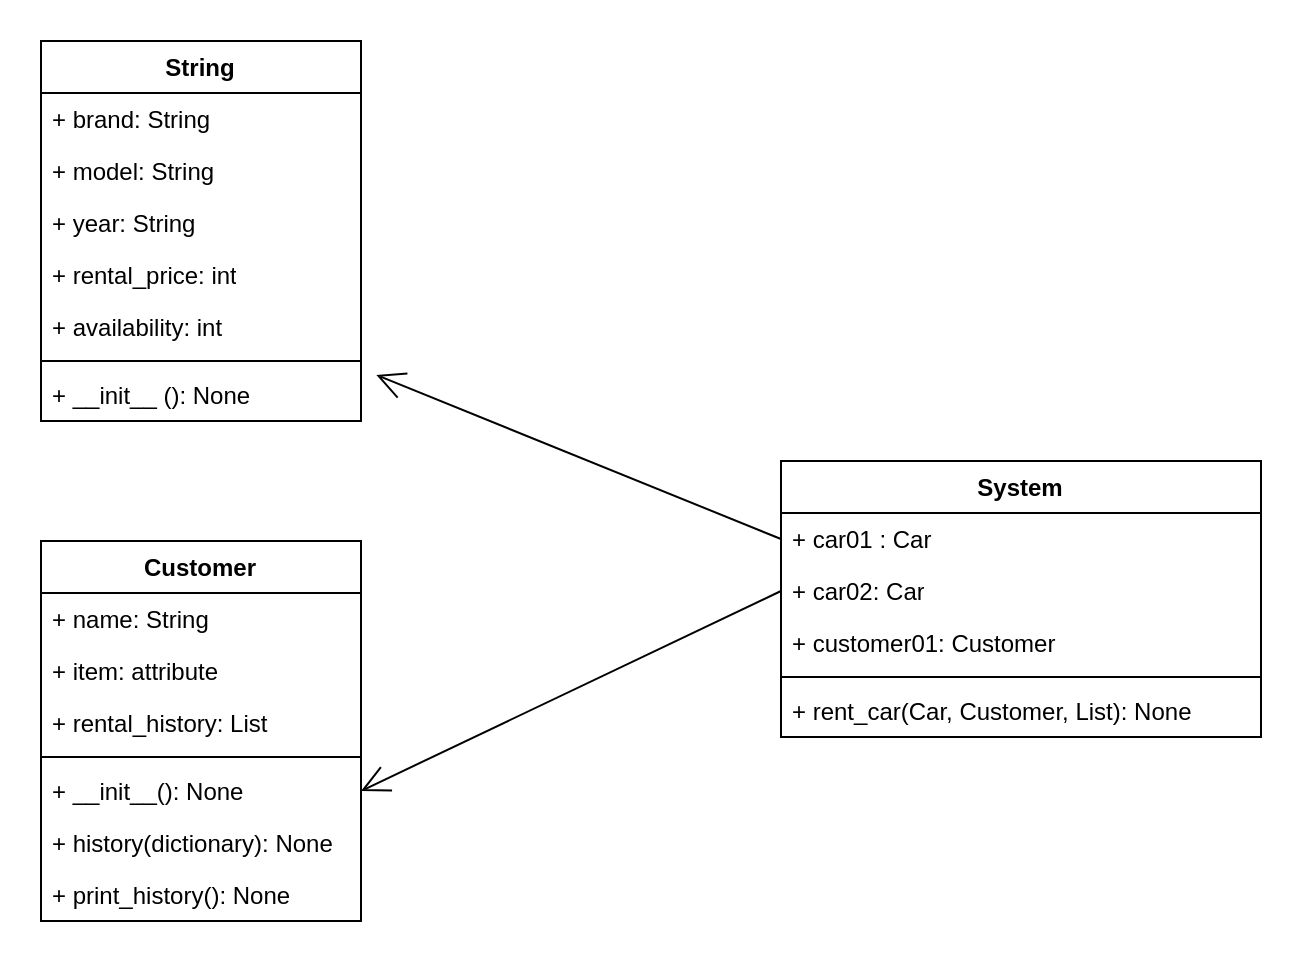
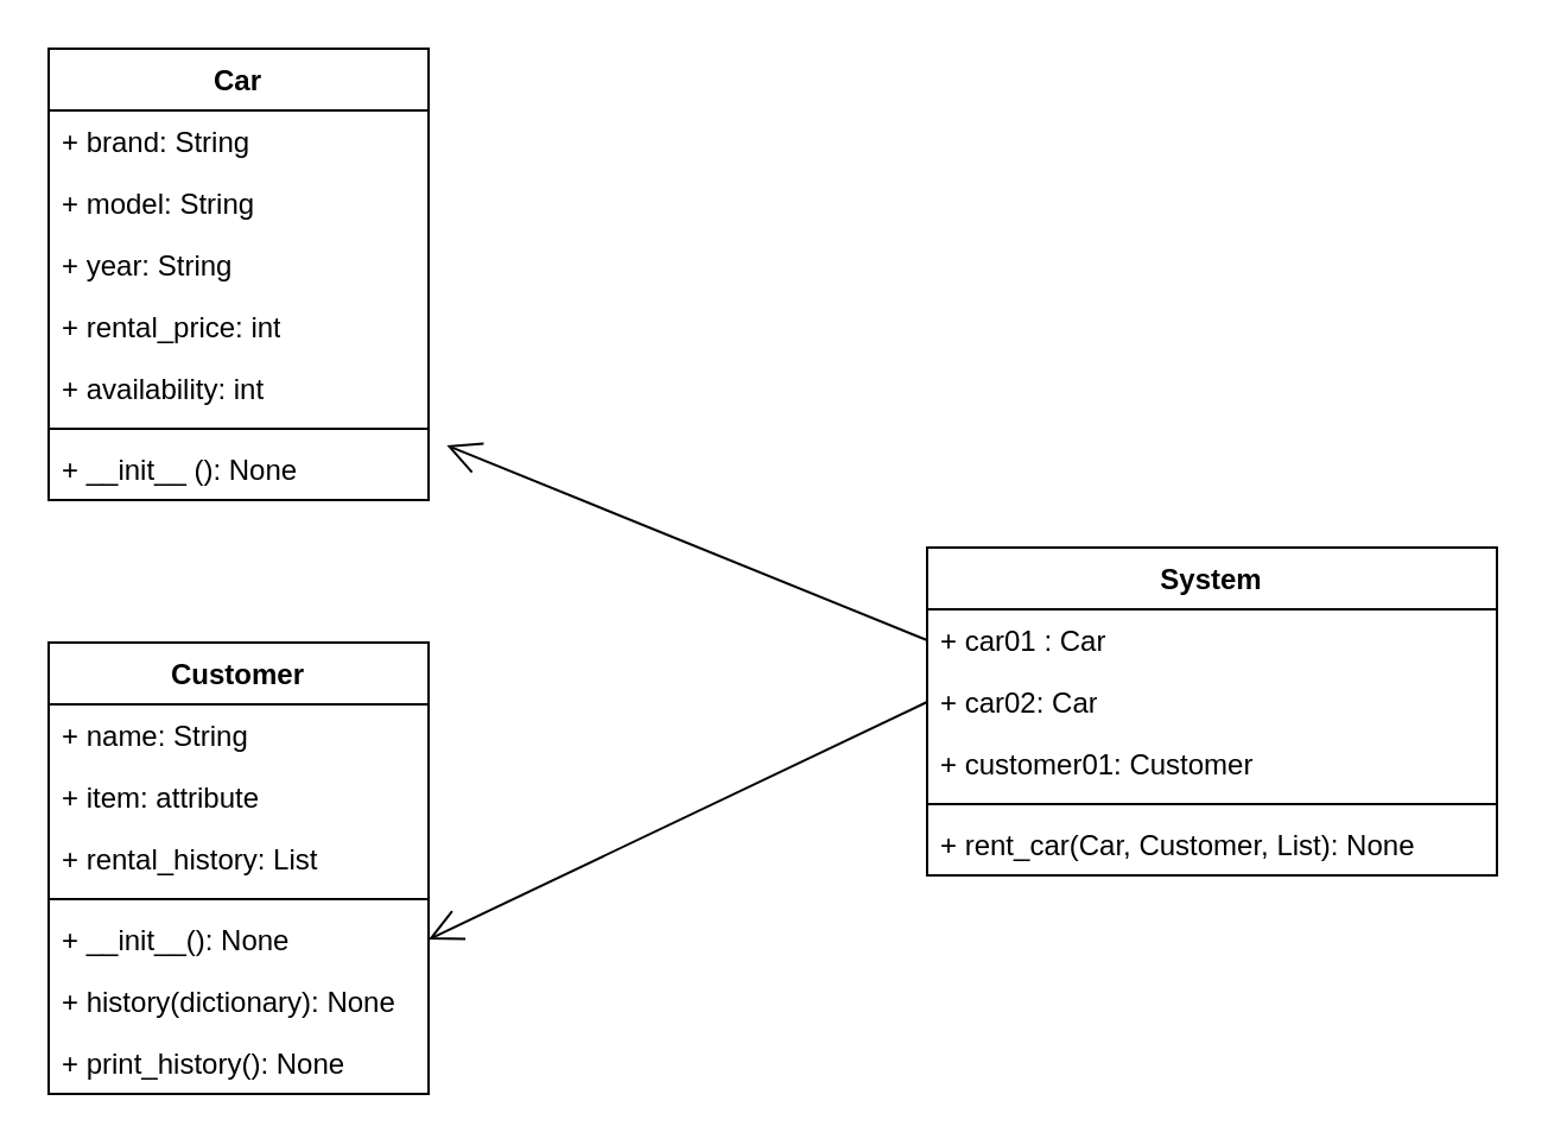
  <mxCell id="0" />
  <mxCell id="1" parent="0" />
- <mxCell id="2" value="String" style="swimlane;fontStyle=1;align=center;verticalAlign=top;childLayout=stackLayout;horizontal=1;startSize=26;horizontalStack=0;resizeParent=1;resizeParentMax=0;resizeLast=0;collapsible=1;marginBottom=0;whiteSpace=wrap;html=1;" vertex="1" parent="1"><mxGeometry x="20" y="20" width="160" height="190" as="geometry" /></mxCell>
+ <mxCell id="2" value="Car" style="swimlane;fontStyle=1;align=center;verticalAlign=top;childLayout=stackLayout;horizontal=1;startSize=26;horizontalStack=0;resizeParent=1;resizeParentMax=0;resizeLast=0;collapsible=1;marginBottom=0;whiteSpace=wrap;html=1;" vertex="1" parent="1"><mxGeometry x="20" y="20" width="160" height="190" as="geometry" /></mxCell>
  <mxCell id="3" value="+ brand: String" style="text;strokeColor=none;fillColor=none;align=left;verticalAlign=top;spacingLeft=4;spacingRight=4;overflow=hidden;rotatable=0;points=[[0,0.5],[1,0.5]];portConstraint=eastwest;whiteSpace=wrap;html=1;" vertex="1" parent="2"><mxGeometry y="26" width="160" height="26" as="geometry" /></mxCell>
  <mxCell id="4" value="+ model: String" style="text;strokeColor=none;fillColor=none;align=left;verticalAlign=top;spacingLeft=4;spacingRight=4;overflow=hidden;rotatable=0;points=[[0,0.5],[1,0.5]];portConstraint=eastwest;whiteSpace=wrap;html=1;" vertex="1" parent="2"><mxGeometry y="52" width="160" height="26" as="geometry" /></mxCell>
  <mxCell id="5" value="+ year: String" style="text;strokeColor=none;fillColor=none;align=left;verticalAlign=top;spacingLeft=4;spacingRight=4;overflow=hidden;rotatable=0;points=[[0,0.5],[1,0.5]];portConstraint=eastwest;whiteSpace=wrap;html=1;" vertex="1" parent="2"><mxGeometry y="78" width="160" height="26" as="geometry" /></mxCell>
  <mxCell id="6" value="+ rental_price: int" style="text;strokeColor=none;fillColor=none;align=left;verticalAlign=top;spacingLeft=4;spacingRight=4;overflow=hidden;rotatable=0;points=[[0,0.5],[1,0.5]];portConstraint=eastwest;whiteSpace=wrap;html=1;" vertex="1" parent="2"><mxGeometry y="104" width="160" height="26" as="geometry" /></mxCell>
  <mxCell id="7" value="+ availability: int" style="text;strokeColor=none;fillColor=none;align=left;verticalAlign=top;spacingLeft=4;spacingRight=4;overflow=hidden;rotatable=0;points=[[0,0.5],[1,0.5]];portConstraint=eastwest;whiteSpace=wrap;html=1;" vertex="1" parent="2"><mxGeometry y="130" width="160" height="26" as="geometry" /></mxCell>
  <mxCell id="8" value="" style="line;strokeWidth=1;fillColor=none;align=left;verticalAlign=middle;spacingTop=-1;spacingLeft=3;spacingRight=3;rotatable=0;labelPosition=right;points=[];portConstraint=eastwest;strokeColor=inherit;" vertex="1" parent="2"><mxGeometry y="156" width="160" height="8" as="geometry" /></mxCell>
  <mxCell id="9" value="+ __init__ (): None" style="text;strokeColor=none;fillColor=none;align=left;verticalAlign=top;spacingLeft=4;spacingRight=4;overflow=hidden;rotatable=0;points=[[0,0.5],[1,0.5]];portConstraint=eastwest;whiteSpace=wrap;html=1;" vertex="1" parent="2"><mxGeometry y="164" width="160" height="26" as="geometry" /></mxCell>
  <mxCell id="10" value="Customer" style="swimlane;fontStyle=1;align=center;verticalAlign=top;childLayout=stackLayout;horizontal=1;startSize=26;horizontalStack=0;resizeParent=1;resizeParentMax=0;resizeLast=0;collapsible=1;marginBottom=0;whiteSpace=wrap;html=1;" vertex="1" parent="1"><mxGeometry x="20" y="270" width="160" height="190" as="geometry" /></mxCell>
  <mxCell id="11" value="+ name: String" style="text;strokeColor=none;fillColor=none;align=left;verticalAlign=top;spacingLeft=4;spacingRight=4;overflow=hidden;rotatable=0;points=[[0,0.5],[1,0.5]];portConstraint=eastwest;whiteSpace=wrap;html=1;" vertex="1" parent="10"><mxGeometry y="26" width="160" height="26" as="geometry" /></mxCell>
  <mxCell id="12" value="+ item: attribute" style="text;strokeColor=none;fillColor=none;align=left;verticalAlign=top;spacingLeft=4;spacingRight=4;overflow=hidden;rotatable=0;points=[[0,0.5],[1,0.5]];portConstraint=eastwest;whiteSpace=wrap;html=1;" vertex="1" parent="10"><mxGeometry y="52" width="160" height="26" as="geometry" /></mxCell>
  <mxCell id="13" value="+ rental_history: List" style="text;strokeColor=none;fillColor=none;align=left;verticalAlign=top;spacingLeft=4;spacingRight=4;overflow=hidden;rotatable=0;points=[[0,0.5],[1,0.5]];portConstraint=eastwest;whiteSpace=wrap;html=1;" vertex="1" parent="10"><mxGeometry y="78" width="160" height="26" as="geometry" /></mxCell>
  <mxCell id="14" value="" style="line;strokeWidth=1;fillColor=none;align=left;verticalAlign=middle;spacingTop=-1;spacingLeft=3;spacingRight=3;rotatable=0;labelPosition=right;points=[];portConstraint=eastwest;strokeColor=inherit;" vertex="1" parent="10"><mxGeometry y="104" width="160" height="8" as="geometry" /></mxCell>
  <mxCell id="15" value="+ __init__(): None" style="text;strokeColor=none;fillColor=none;align=left;verticalAlign=top;spacingLeft=4;spacingRight=4;overflow=hidden;rotatable=0;points=[[0,0.5],[1,0.5]];portConstraint=eastwest;whiteSpace=wrap;html=1;" vertex="1" parent="10"><mxGeometry y="112" width="160" height="26" as="geometry" /></mxCell>
  <mxCell id="16" value="+ history(dictionary): None" style="text;strokeColor=none;fillColor=none;align=left;verticalAlign=top;spacingLeft=4;spacingRight=4;overflow=hidden;rotatable=0;points=[[0,0.5],[1,0.5]];portConstraint=eastwest;whiteSpace=wrap;html=1;" vertex="1" parent="10"><mxGeometry y="138" width="160" height="26" as="geometry" /></mxCell>
  <mxCell id="17" value="+ print_history(): None" style="text;strokeColor=none;fillColor=none;align=left;verticalAlign=top;spacingLeft=4;spacingRight=4;overflow=hidden;rotatable=0;points=[[0,0.5],[1,0.5]];portConstraint=eastwest;whiteSpace=wrap;html=1;" vertex="1" parent="10"><mxGeometry y="164" width="160" height="26" as="geometry" /></mxCell>
  <mxCell id="18" value="System" style="swimlane;fontStyle=1;align=center;verticalAlign=top;childLayout=stackLayout;horizontal=1;startSize=26;horizontalStack=0;resizeParent=1;resizeParentMax=0;resizeLast=0;collapsible=1;marginBottom=0;whiteSpace=wrap;html=1;" vertex="1" parent="1"><mxGeometry x="390" y="230" width="240" height="138" as="geometry" /></mxCell>
  <mxCell id="19" value="+ car01 : Car" style="text;strokeColor=none;fillColor=none;align=left;verticalAlign=top;spacingLeft=4;spacingRight=4;overflow=hidden;rotatable=0;points=[[0,0.5],[1,0.5]];portConstraint=eastwest;whiteSpace=wrap;html=1;" vertex="1" parent="18"><mxGeometry y="26" width="240" height="26" as="geometry" /></mxCell>
  <mxCell id="20" value="+ car02: Car" style="text;strokeColor=none;fillColor=none;align=left;verticalAlign=top;spacingLeft=4;spacingRight=4;overflow=hidden;rotatable=0;points=[[0,0.5],[1,0.5]];portConstraint=eastwest;whiteSpace=wrap;html=1;" vertex="1" parent="18"><mxGeometry y="52" width="240" height="26" as="geometry" /></mxCell>
  <mxCell id="21" value="+ customer01: Customer" style="text;strokeColor=none;fillColor=none;align=left;verticalAlign=top;spacingLeft=4;spacingRight=4;overflow=hidden;rotatable=0;points=[[0,0.5],[1,0.5]];portConstraint=eastwest;whiteSpace=wrap;html=1;" vertex="1" parent="18"><mxGeometry y="78" width="240" height="26" as="geometry" /></mxCell>
  <mxCell id="22" value="" style="line;strokeWidth=1;fillColor=none;align=left;verticalAlign=middle;spacingTop=-1;spacingLeft=3;spacingRight=3;rotatable=0;labelPosition=right;points=[];portConstraint=eastwest;strokeColor=inherit;" vertex="1" parent="18"><mxGeometry y="104" width="240" height="8" as="geometry" /></mxCell>
  <mxCell id="23" value="+ rent_car(Car, Customer, List): None" style="text;strokeColor=none;fillColor=none;align=left;verticalAlign=top;spacingLeft=4;spacingRight=4;overflow=hidden;rotatable=0;points=[[0,0.5],[1,0.5]];portConstraint=eastwest;whiteSpace=wrap;html=1;" vertex="1" parent="18"><mxGeometry y="112" width="240" height="26" as="geometry" /></mxCell>
  <mxCell id="24" value="" style="endArrow=open;endFill=1;endSize=12;html=1;rounded=0;exitX=0;exitY=0.5;exitDx=0;exitDy=0;entryX=1;entryY=0.5;entryDx=0;entryDy=0;" edge="1" parent="1" source="20" target="15"><mxGeometry width="160" relative="1" as="geometry"><mxPoint x="160" y="380" as="sourcePoint" /><mxPoint x="320" y="380" as="targetPoint" /></mxGeometry></mxCell>
  <mxCell id="25" value="" style="endArrow=open;endFill=1;endSize=12;html=1;rounded=0;exitX=0;exitY=0.5;exitDx=0;exitDy=0;entryX=1.048;entryY=0.115;entryDx=0;entryDy=0;entryPerimeter=0;" edge="1" parent="1" source="19" target="9"><mxGeometry width="160" relative="1" as="geometry"><mxPoint x="270" y="260" as="sourcePoint" /><mxPoint x="430" y="260" as="targetPoint" /></mxGeometry></mxCell>
